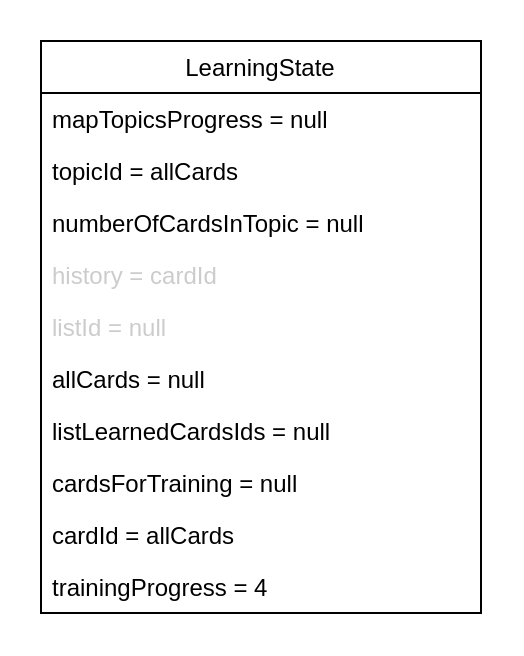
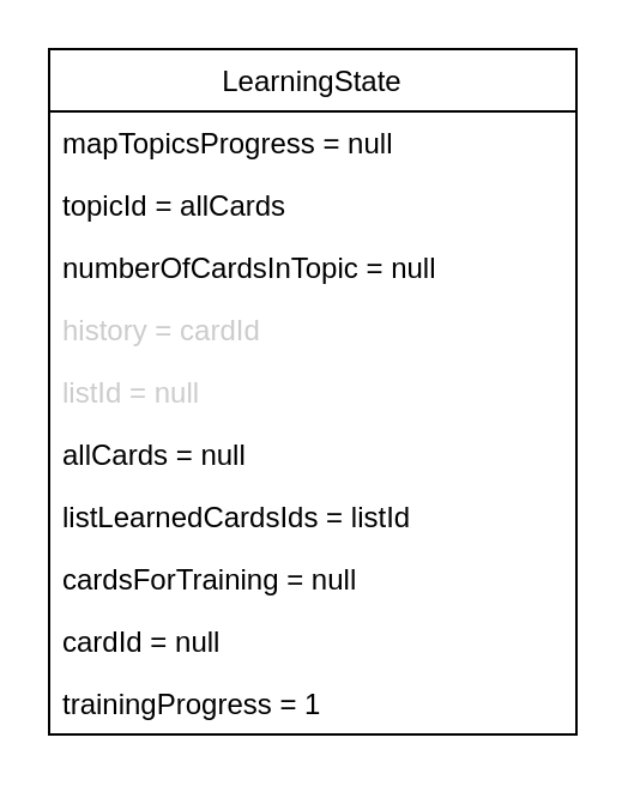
  <mxCell id="0" />
  <mxCell id="1" parent="0" />
  <mxCell id="2" value="LearningState" style="swimlane;fontStyle=0;childLayout=stackLayout;horizontal=1;startSize=26;horizontalStack=0;resizeParent=1;resizeParentMax=0;resizeLast=0;collapsible=1;marginBottom=0;" vertex="1" parent="1"><mxGeometry x="20" y="20" width="220" height="286" as="geometry" /></mxCell>
  <mxCell id="3" value="mapTopicsProgress = null" style="text;strokeColor=none;fillColor=none;align=left;verticalAlign=top;spacingLeft=4;spacingRight=4;overflow=hidden;rotatable=0;points=[[0,0.5],[1,0.5]];portConstraint=eastwest;fontColor=#000000;" vertex="1" parent="2"><mxGeometry y="26" width="220" height="26" as="geometry" /></mxCell>
  <mxCell id="4" value="topicId = allCards" style="text;strokeColor=none;fillColor=none;align=left;verticalAlign=top;spacingLeft=4;spacingRight=4;overflow=hidden;rotatable=0;points=[[0,0.5],[1,0.5]];portConstraint=eastwest;" vertex="1" parent="2"><mxGeometry y="52" width="220" height="26" as="geometry" /></mxCell>
  <mxCell id="5" value="numberOfCardsInTopic = null" style="text;strokeColor=none;fillColor=none;align=left;verticalAlign=top;spacingLeft=4;spacingRight=4;overflow=hidden;rotatable=0;points=[[0,0.5],[1,0.5]];portConstraint=eastwest;" vertex="1" parent="2"><mxGeometry y="78" width="220" height="26" as="geometry" /></mxCell>
  <mxCell id="6" value="history = cardId" style="text;strokeColor=none;fillColor=none;align=left;verticalAlign=top;spacingLeft=4;spacingRight=4;overflow=hidden;rotatable=0;points=[[0,0.5],[1,0.5]];portConstraint=eastwest;fontColor=#CCCCCC;" vertex="1" parent="2"><mxGeometry y="104" width="220" height="26" as="geometry" /></mxCell>
  <mxCell id="7" value="listId = null" style="text;strokeColor=none;fillColor=none;align=left;verticalAlign=top;spacingLeft=4;spacingRight=4;overflow=hidden;rotatable=0;points=[[0,0.5],[1,0.5]];portConstraint=eastwest;fontColor=#CCCCCC;" vertex="1" parent="2"><mxGeometry y="130" width="220" height="26" as="geometry" /></mxCell>
  <mxCell id="8" value="allCards = null" style="text;strokeColor=none;fillColor=none;align=left;verticalAlign=top;spacingLeft=4;spacingRight=4;overflow=hidden;rotatable=0;points=[[0,0.5],[1,0.5]];portConstraint=eastwest;" vertex="1" parent="2"><mxGeometry y="156" width="220" height="26" as="geometry" /></mxCell>
- <mxCell id="9" value="listLearnedCardsIds = null" style="text;strokeColor=none;fillColor=none;align=left;verticalAlign=top;spacingLeft=4;spacingRight=4;overflow=hidden;rotatable=0;points=[[0,0.5],[1,0.5]];portConstraint=eastwest;" vertex="1" parent="2"><mxGeometry y="182" width="220" height="26" as="geometry" /></mxCell>
+ <mxCell id="9" value="listLearnedCardsIds = listId" style="text;strokeColor=none;fillColor=none;align=left;verticalAlign=top;spacingLeft=4;spacingRight=4;overflow=hidden;rotatable=0;points=[[0,0.5],[1,0.5]];portConstraint=eastwest;" vertex="1" parent="2"><mxGeometry y="182" width="220" height="26" as="geometry" /></mxCell>
  <mxCell id="10" value="cardsForTraining = null" style="text;strokeColor=none;fillColor=none;align=left;verticalAlign=top;spacingLeft=4;spacingRight=4;overflow=hidden;rotatable=0;points=[[0,0.5],[1,0.5]];portConstraint=eastwest;" vertex="1" parent="2"><mxGeometry y="208" width="220" height="26" as="geometry" /></mxCell>
- <mxCell id="11" value="cardId = allCards" style="text;strokeColor=none;fillColor=none;align=left;verticalAlign=top;spacingLeft=4;spacingRight=4;overflow=hidden;rotatable=0;points=[[0,0.5],[1,0.5]];portConstraint=eastwest;" vertex="1" parent="2"><mxGeometry y="234" width="220" height="26" as="geometry" /></mxCell>
- <mxCell id="12" value="trainingProgress = 4" style="text;strokeColor=none;fillColor=none;align=left;verticalAlign=top;spacingLeft=4;spacingRight=4;overflow=hidden;rotatable=0;points=[[0,0.5],[1,0.5]];portConstraint=eastwest;" vertex="1" parent="2"><mxGeometry y="260" width="220" height="26" as="geometry" /></mxCell>
+ <mxCell id="11" value="cardId = null" style="text;strokeColor=none;fillColor=none;align=left;verticalAlign=top;spacingLeft=4;spacingRight=4;overflow=hidden;rotatable=0;points=[[0,0.5],[1,0.5]];portConstraint=eastwest;" vertex="1" parent="2"><mxGeometry y="234" width="220" height="26" as="geometry" /></mxCell>
+ <mxCell id="12" value="trainingProgress = 1" style="text;strokeColor=none;fillColor=none;align=left;verticalAlign=top;spacingLeft=4;spacingRight=4;overflow=hidden;rotatable=0;points=[[0,0.5],[1,0.5]];portConstraint=eastwest;" vertex="1" parent="2"><mxGeometry y="260" width="220" height="26" as="geometry" /></mxCell>
